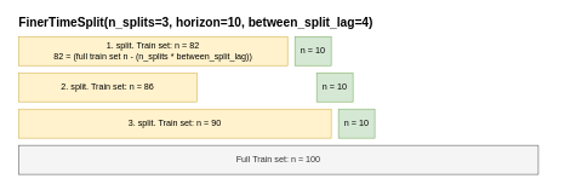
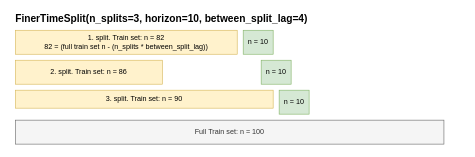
  <mxCell id="0" />
  <mxCell id="1" parent="0" />
  <mxCell id="2" value="1. split. Train set: n = 82&lt;br&gt;82 = (full train set n - (n_splits * between_split_lag))" style="rounded=0;whiteSpace=wrap;html=1;fillColor=#fff2cc;strokeColor=#d6b656;" vertex="1" parent="1"><mxGeometry x="25" y="50" width="370" height="40" as="geometry" /></mxCell>
  <mxCell id="3" value="&lt;span&gt;2. split. Train set: n = 86&lt;/span&gt;" style="rounded=0;whiteSpace=wrap;html=1;fillColor=#fff2cc;strokeColor=#d6b656;" vertex="1" parent="1"><mxGeometry x="25" y="100" width="245" height="40" as="geometry" /></mxCell>
- <mxCell id="4" value="&lt;span&gt;3. split. Train set: n = 90&lt;/span&gt;" style="rounded=0;whiteSpace=wrap;html=1;fillColor=#fff2cc;strokeColor=#d6b656;" vertex="1" parent="1"><mxGeometry x="25" y="150" width="430" height="40" as="geometry" /></mxCell>
+ <mxCell id="4" value="&lt;span&gt;3. split. Train set: n = 90&lt;/span&gt;" style="rounded=0;whiteSpace=wrap;html=1;fillColor=#fff2cc;strokeColor=#d6b656;" vertex="1" parent="1"><mxGeometry x="25" y="150" width="430" height="30" as="geometry" /></mxCell>
  <mxCell id="5" value="&lt;span&gt;Full Train set: n = 100&lt;/span&gt;" style="rounded=0;whiteSpace=wrap;html=1;fillColor=#f5f5f5;strokeColor=#666666;fontColor=#333333;" vertex="1" parent="1"><mxGeometry x="25" y="200" width="715" height="40" as="geometry" /></mxCell>
  <mxCell id="6" value="n = 10" style="rounded=0;whiteSpace=wrap;html=1;fillColor=#d5e8d4;strokeColor=#82b366;" vertex="1" parent="1"><mxGeometry x="405" y="50" width="50" height="40" as="geometry" /></mxCell>
  <mxCell id="7" value="n = 10" style="rounded=0;whiteSpace=wrap;html=1;fillColor=#d5e8d4;strokeColor=#82b366;" vertex="1" parent="1"><mxGeometry x="435" y="100" width="50" height="40" as="geometry" /></mxCell>
  <mxCell id="8" value="n = 10" style="rounded=0;whiteSpace=wrap;html=1;fillColor=#d5e8d4;strokeColor=#82b366;" vertex="1" parent="1"><mxGeometry x="465" y="150" width="50" height="40" as="geometry" /></mxCell>
  <mxCell id="9" value="&lt;h1 style=&quot;font-size: 17px&quot;&gt;FinerTimeSplit(n_splits=3, horizon=10, between_split_lag=4)&lt;/h1&gt;" style="text;html=1;strokeColor=none;fillColor=none;spacing=5;spacingTop=-20;whiteSpace=wrap;overflow=hidden;rounded=0;fontSize=17;textDirection=ltr;align=left;" vertex="1" parent="1"><mxGeometry x="20" y="20" width="750" height="20" as="geometry" /></mxCell>
